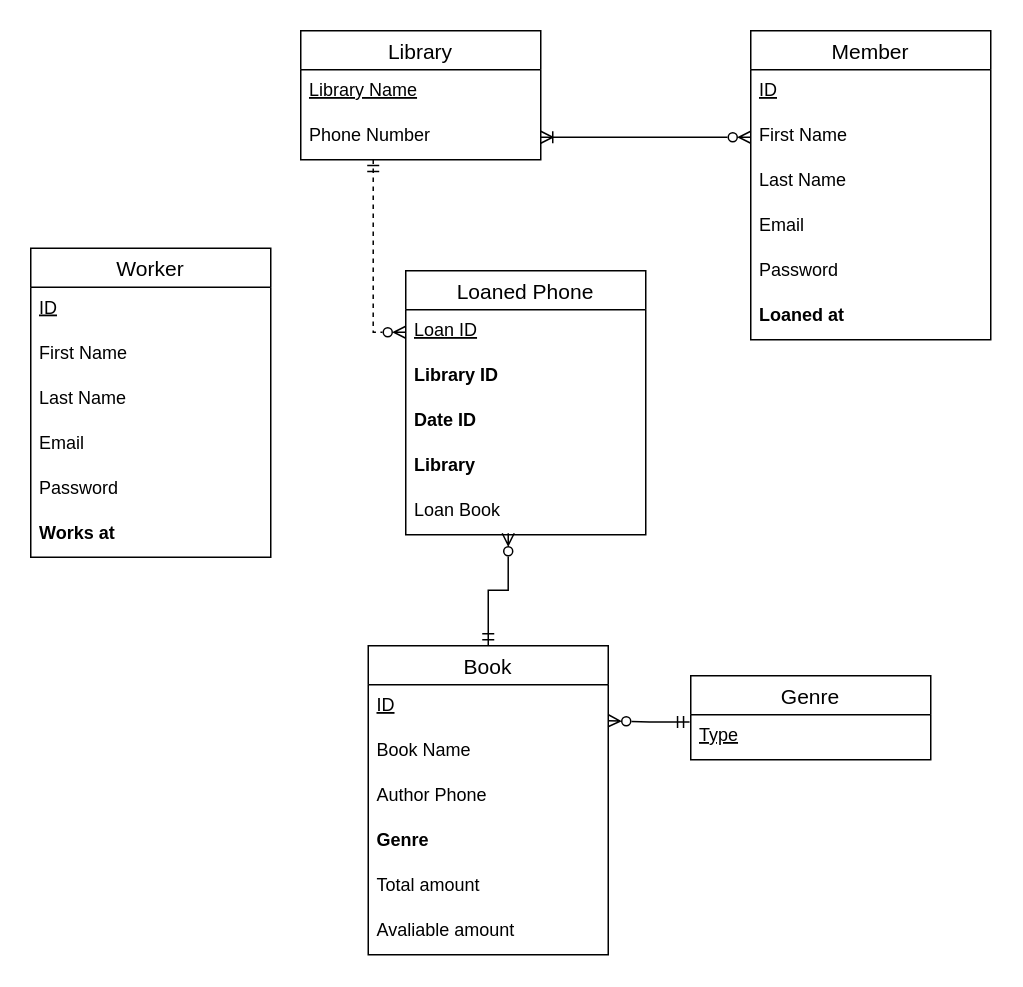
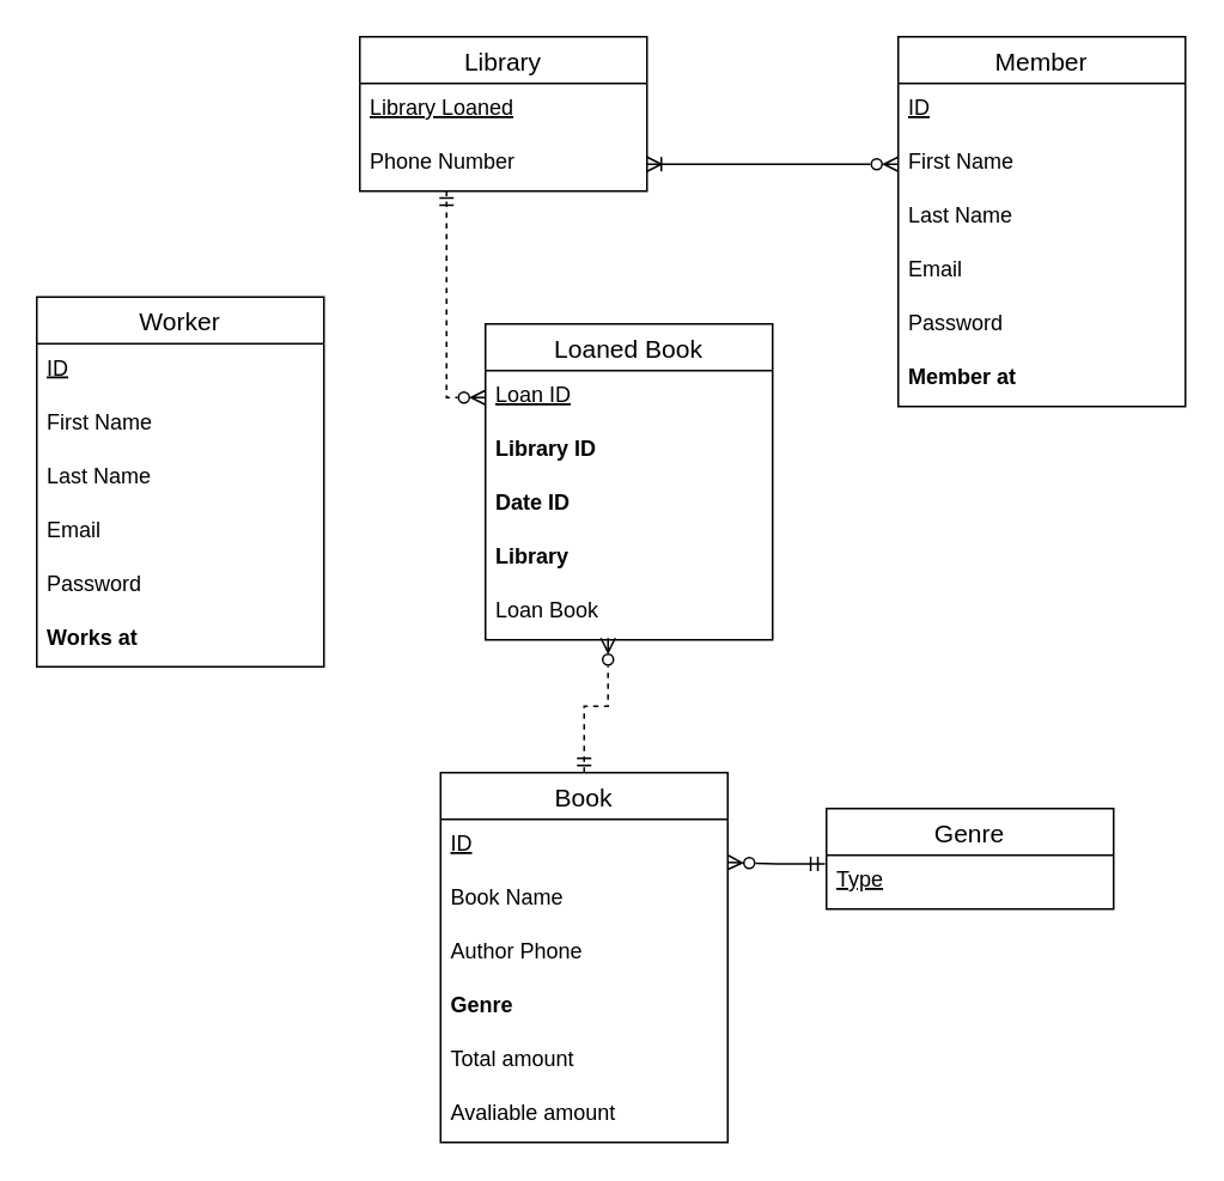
  <mxCell id="0" />
  <mxCell id="1" parent="0" />
  <mxCell id="2" value="Library" style="swimlane;fontStyle=0;childLayout=stackLayout;horizontal=1;startSize=26;horizontalStack=0;resizeParent=1;resizeParentMax=0;resizeLast=0;collapsible=1;marginBottom=0;align=center;fontSize=14;" parent="1" vertex="1"><mxGeometry x="200" y="20" width="160" height="86" as="geometry" /></mxCell>
- <mxCell id="3" value="Library Name" style="text;strokeColor=none;fillColor=none;spacingLeft=4;spacingRight=4;overflow=hidden;rotatable=0;points=[[0,0.5],[1,0.5]];portConstraint=eastwest;fontSize=12;fontStyle=4" parent="2" vertex="1"><mxGeometry y="26" width="160" height="30" as="geometry" /></mxCell>
+ <mxCell id="3" value="Library Loaned" style="text;strokeColor=none;fillColor=none;spacingLeft=4;spacingRight=4;overflow=hidden;rotatable=0;points=[[0,0.5],[1,0.5]];portConstraint=eastwest;fontSize=12;fontStyle=4" parent="2" vertex="1"><mxGeometry y="26" width="160" height="30" as="geometry" /></mxCell>
  <mxCell id="4" value="Phone Number" style="text;strokeColor=none;fillColor=none;spacingLeft=4;spacingRight=4;overflow=hidden;rotatable=0;points=[[0,0.5],[1,0.5]];portConstraint=eastwest;fontSize=12;" parent="2" vertex="1"><mxGeometry y="56" width="160" height="30" as="geometry" /></mxCell>
  <mxCell id="5" value="Member" style="swimlane;fontStyle=0;childLayout=stackLayout;horizontal=1;startSize=26;horizontalStack=0;resizeParent=1;resizeParentMax=0;resizeLast=0;collapsible=1;marginBottom=0;align=center;fontSize=14;" parent="1" vertex="1"><mxGeometry x="500" y="20" width="160" height="206" as="geometry" /></mxCell>
  <mxCell id="6" value="ID" style="text;strokeColor=none;fillColor=none;spacingLeft=4;spacingRight=4;overflow=hidden;rotatable=0;points=[[0,0.5],[1,0.5]];portConstraint=eastwest;fontSize=12;fontStyle=4" parent="5" vertex="1"><mxGeometry y="26" width="160" height="30" as="geometry" /></mxCell>
  <mxCell id="7" value="First Name" style="text;strokeColor=none;fillColor=none;spacingLeft=4;spacingRight=4;overflow=hidden;rotatable=0;points=[[0,0.5],[1,0.5]];portConstraint=eastwest;fontSize=12;" parent="5" vertex="1"><mxGeometry y="56" width="160" height="30" as="geometry" /></mxCell>
  <mxCell id="8" value="Last Name" style="text;strokeColor=none;fillColor=none;spacingLeft=4;spacingRight=4;overflow=hidden;rotatable=0;points=[[0,0.5],[1,0.5]];portConstraint=eastwest;fontSize=12;" parent="5" vertex="1"><mxGeometry y="86" width="160" height="30" as="geometry" /></mxCell>
  <mxCell id="9" value="Email" style="text;strokeColor=none;fillColor=none;spacingLeft=4;spacingRight=4;overflow=hidden;rotatable=0;points=[[0,0.5],[1,0.5]];portConstraint=eastwest;fontSize=12;" parent="5" vertex="1"><mxGeometry y="116" width="160" height="30" as="geometry" /></mxCell>
  <mxCell id="10" value="Password" style="text;strokeColor=none;fillColor=none;spacingLeft=4;spacingRight=4;overflow=hidden;rotatable=0;points=[[0,0.5],[1,0.5]];portConstraint=eastwest;fontSize=12;" parent="5" vertex="1"><mxGeometry y="146" width="160" height="30" as="geometry" /></mxCell>
- <mxCell id="11" value="Loaned at" style="text;strokeColor=none;fillColor=none;spacingLeft=4;spacingRight=4;overflow=hidden;rotatable=0;points=[[0,0.5],[1,0.5]];portConstraint=eastwest;fontSize=12;fontStyle=1" vertex="1" parent="5"><mxGeometry y="176" width="160" height="30" as="geometry" /></mxCell>
- <mxCell id="12" style="edgeStyle=orthogonalEdgeStyle;rounded=0;orthogonalLoop=1;jettySize=auto;html=1;entryX=0.427;entryY=0.967;entryDx=0;entryDy=0;entryPerimeter=0;startArrow=ERmandOne;startFill=0;endArrow=ERzeroToMany;endFill=0;" edge="1" parent="1" source="13" target="34"><mxGeometry relative="1" as="geometry" /></mxCell>
+ <mxCell id="11" value="Member at" style="text;strokeColor=none;fillColor=none;spacingLeft=4;spacingRight=4;overflow=hidden;rotatable=0;points=[[0,0.5],[1,0.5]];portConstraint=eastwest;fontSize=12;fontStyle=1" vertex="1" parent="5"><mxGeometry y="176" width="160" height="30" as="geometry" /></mxCell>
+ <mxCell id="12" style="edgeStyle=orthogonalEdgeStyle;rounded=0;orthogonalLoop=1;jettySize=auto;html=1;entryX=0.427;entryY=0.967;entryDx=0;entryDy=0;entryPerimeter=0;startArrow=ERmandOne;startFill=0;endArrow=ERzeroToMany;endFill=0;dashed=1;" edge="1" parent="1" source="13" target="34"><mxGeometry relative="1" as="geometry" /></mxCell>
  <mxCell id="13" value="Book" style="swimlane;fontStyle=0;childLayout=stackLayout;horizontal=1;startSize=26;horizontalStack=0;resizeParent=1;resizeParentMax=0;resizeLast=0;collapsible=1;marginBottom=0;align=center;fontSize=14;" parent="1" vertex="1"><mxGeometry x="245" y="430" width="160" height="206" as="geometry" /></mxCell>
  <mxCell id="14" value="ID" style="text;strokeColor=none;fillColor=none;spacingLeft=4;spacingRight=4;overflow=hidden;rotatable=0;points=[[0,0.5],[1,0.5]];portConstraint=eastwest;fontSize=12;fontStyle=4" parent="13" vertex="1"><mxGeometry y="26" width="160" height="30" as="geometry" /></mxCell>
  <mxCell id="15" value="Book Name" style="text;strokeColor=none;fillColor=none;spacingLeft=4;spacingRight=4;overflow=hidden;rotatable=0;points=[[0,0.5],[1,0.5]];portConstraint=eastwest;fontSize=12;fontStyle=0" parent="13" vertex="1"><mxGeometry y="56" width="160" height="30" as="geometry" /></mxCell>
  <mxCell id="16" value="Author Phone" style="text;strokeColor=none;fillColor=none;spacingLeft=4;spacingRight=4;overflow=hidden;rotatable=0;points=[[0,0.5],[1,0.5]];portConstraint=eastwest;fontSize=12;fontStyle=0" parent="13" vertex="1"><mxGeometry y="86" width="160" height="30" as="geometry" /></mxCell>
  <mxCell id="17" value="Genre" style="text;strokeColor=none;fillColor=none;spacingLeft=4;spacingRight=4;overflow=hidden;rotatable=0;points=[[0,0.5],[1,0.5]];portConstraint=eastwest;fontSize=12;fontStyle=1" parent="13" vertex="1"><mxGeometry y="116" width="160" height="30" as="geometry" /></mxCell>
  <mxCell id="18" value="Total amount" style="text;strokeColor=none;fillColor=none;spacingLeft=4;spacingRight=4;overflow=hidden;rotatable=0;points=[[0,0.5],[1,0.5]];portConstraint=eastwest;fontSize=12;fontStyle=0" parent="13" vertex="1"><mxGeometry y="146" width="160" height="30" as="geometry" /></mxCell>
  <mxCell id="19" value="Avaliable amount" style="text;strokeColor=none;fillColor=none;spacingLeft=4;spacingRight=4;overflow=hidden;rotatable=0;points=[[0,0.5],[1,0.5]];portConstraint=eastwest;fontSize=12;fontStyle=0" parent="13" vertex="1"><mxGeometry y="176" width="160" height="30" as="geometry" /></mxCell>
  <mxCell id="20" value="Worker" style="swimlane;fontStyle=0;childLayout=stackLayout;horizontal=1;startSize=26;horizontalStack=0;resizeParent=1;resizeParentMax=0;resizeLast=0;collapsible=1;marginBottom=0;align=center;fontSize=14;" parent="1" vertex="1"><mxGeometry x="20" y="165" width="160" height="206" as="geometry" /></mxCell>
  <mxCell id="21" value="ID" style="text;strokeColor=none;fillColor=none;spacingLeft=4;spacingRight=4;overflow=hidden;rotatable=0;points=[[0,0.5],[1,0.5]];portConstraint=eastwest;fontSize=12;fontStyle=4" parent="20" vertex="1"><mxGeometry y="26" width="160" height="30" as="geometry" /></mxCell>
  <mxCell id="22" value="First Name" style="text;strokeColor=none;fillColor=none;spacingLeft=4;spacingRight=4;overflow=hidden;rotatable=0;points=[[0,0.5],[1,0.5]];portConstraint=eastwest;fontSize=12;" parent="20" vertex="1"><mxGeometry y="56" width="160" height="30" as="geometry" /></mxCell>
  <mxCell id="23" value="Last Name" style="text;strokeColor=none;fillColor=none;spacingLeft=4;spacingRight=4;overflow=hidden;rotatable=0;points=[[0,0.5],[1,0.5]];portConstraint=eastwest;fontSize=12;" parent="20" vertex="1"><mxGeometry y="86" width="160" height="30" as="geometry" /></mxCell>
  <mxCell id="24" value="Email" style="text;strokeColor=none;fillColor=none;spacingLeft=4;spacingRight=4;overflow=hidden;rotatable=0;points=[[0,0.5],[1,0.5]];portConstraint=eastwest;fontSize=12;" parent="20" vertex="1"><mxGeometry y="116" width="160" height="30" as="geometry" /></mxCell>
  <mxCell id="25" value="Password" style="text;strokeColor=none;fillColor=none;spacingLeft=4;spacingRight=4;overflow=hidden;rotatable=0;points=[[0,0.5],[1,0.5]];portConstraint=eastwest;fontSize=12;" parent="20" vertex="1"><mxGeometry y="146" width="160" height="30" as="geometry" /></mxCell>
  <mxCell id="26" value="Works at" style="text;strokeColor=none;fillColor=none;spacingLeft=4;spacingRight=4;overflow=hidden;rotatable=0;points=[[0,0.5],[1,0.5]];portConstraint=eastwest;fontSize=12;fontStyle=1" parent="20" vertex="1"><mxGeometry y="176" width="160" height="30" as="geometry" /></mxCell>
  <mxCell id="27" value="Genre" style="swimlane;fontStyle=0;childLayout=stackLayout;horizontal=1;startSize=26;horizontalStack=0;resizeParent=1;resizeParentMax=0;resizeLast=0;collapsible=1;marginBottom=0;align=center;fontSize=14;" parent="1" vertex="1"><mxGeometry x="460" y="450" width="160" height="56" as="geometry" /></mxCell>
  <mxCell id="28" value="Type" style="text;strokeColor=none;fillColor=none;spacingLeft=4;spacingRight=4;overflow=hidden;rotatable=0;points=[[0,0.5],[1,0.5]];portConstraint=eastwest;fontSize=12;fontStyle=4" parent="27" vertex="1"><mxGeometry y="26" width="160" height="30" as="geometry" /></mxCell>
- <mxCell id="29" value="Loaned Phone" style="swimlane;fontStyle=0;childLayout=stackLayout;horizontal=1;startSize=26;horizontalStack=0;resizeParent=1;resizeParentMax=0;resizeLast=0;collapsible=1;marginBottom=0;align=center;fontSize=14;" parent="1" vertex="1"><mxGeometry x="270" y="180" width="160" height="176" as="geometry" /></mxCell>
+ <mxCell id="29" value="Loaned Book" style="swimlane;fontStyle=0;childLayout=stackLayout;horizontal=1;startSize=26;horizontalStack=0;resizeParent=1;resizeParentMax=0;resizeLast=0;collapsible=1;marginBottom=0;align=center;fontSize=14;" parent="1" vertex="1"><mxGeometry x="270" y="180" width="160" height="176" as="geometry" /></mxCell>
  <mxCell id="30" value="Loan ID" style="text;strokeColor=none;fillColor=none;spacingLeft=4;spacingRight=4;overflow=hidden;rotatable=0;points=[[0,0.5],[1,0.5]];portConstraint=eastwest;fontSize=12;fontStyle=4" parent="29" vertex="1"><mxGeometry y="26" width="160" height="30" as="geometry" /></mxCell>
  <mxCell id="31" value="Library ID" style="text;strokeColor=none;fillColor=none;spacingLeft=4;spacingRight=4;overflow=hidden;rotatable=0;points=[[0,0.5],[1,0.5]];portConstraint=eastwest;fontSize=12;fontStyle=1" parent="29" vertex="1"><mxGeometry y="56" width="160" height="30" as="geometry" /></mxCell>
  <mxCell id="32" value="Date ID" style="text;strokeColor=none;fillColor=none;spacingLeft=4;spacingRight=4;overflow=hidden;rotatable=0;points=[[0,0.5],[1,0.5]];portConstraint=eastwest;fontSize=12;fontStyle=1" parent="29" vertex="1"><mxGeometry y="86" width="160" height="30" as="geometry" /></mxCell>
  <mxCell id="33" value="Library" style="text;strokeColor=none;fillColor=none;spacingLeft=4;spacingRight=4;overflow=hidden;rotatable=0;points=[[0,0.5],[1,0.5]];portConstraint=eastwest;fontSize=12;fontStyle=1" parent="29" vertex="1"><mxGeometry y="116" width="160" height="30" as="geometry" /></mxCell>
  <mxCell id="34" value="Loan Book" style="text;strokeColor=none;fillColor=none;spacingLeft=4;spacingRight=4;overflow=hidden;rotatable=0;points=[[0,0.5],[1,0.5]];portConstraint=eastwest;fontSize=12;fontStyle=0" vertex="1" parent="29"><mxGeometry y="146" width="160" height="30" as="geometry" /></mxCell>
  <mxCell id="35" style="edgeStyle=orthogonalEdgeStyle;rounded=0;orthogonalLoop=1;jettySize=auto;html=1;exitX=0.302;exitY=0.994;exitDx=0;exitDy=0;entryX=0;entryY=0.5;entryDx=0;entryDy=0;startArrow=ERmandOne;startFill=0;endArrow=ERzeroToMany;endFill=0;exitPerimeter=0;dashed=1;" parent="1" source="4" target="30" edge="1"><mxGeometry relative="1" as="geometry" /></mxCell>
  <mxCell id="36" style="edgeStyle=orthogonalEdgeStyle;rounded=0;orthogonalLoop=1;jettySize=auto;html=1;entryX=1;entryY=0.8;entryDx=0;entryDy=0;entryPerimeter=0;startArrow=ERmandOne;startFill=0;endArrow=ERzeroToMany;endFill=0;exitX=-0.005;exitY=0.161;exitDx=0;exitDy=0;exitPerimeter=0;" parent="1" target="14" edge="1" source="28"><mxGeometry relative="1" as="geometry"><mxPoint x="490" y="270" as="sourcePoint" /></mxGeometry></mxCell>
  <mxCell id="37" style="edgeStyle=orthogonalEdgeStyle;rounded=0;orthogonalLoop=1;jettySize=auto;html=1;entryX=1;entryY=0.5;entryDx=0;entryDy=0;startArrow=ERzeroToMany;startFill=0;endArrow=ERoneToMany;endFill=0;" edge="1" parent="1" source="7"><mxGeometry relative="1" as="geometry"><mxPoint x="360" y="91" as="targetPoint" /></mxGeometry></mxCell>
